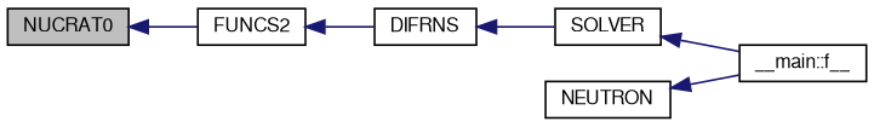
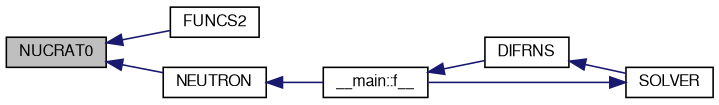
  digraph {
    rankdir=LR
    node [color=black fillcolor=white fontname=FreeSans fontsize=10 shape=record style=filled]
    edge [color=midnightblue dir=back fontname=FreeSans fontsize=10 labelfontname=FreeSans labelfontsize=10 style=solid]
    n1 [fillcolor=grey75 fontcolor=black height=0.2 label=NUCRAT0 width=0.4]
    n2 [height=0.2 label=FUNCS2 width=0.4]
    n3 [height=0.2 label=NEUTRON width=0.4]
    n4 [height=0.2 label=DIFRNS width=0.4]
    n5 [height=0.2 label="__main::f__" width=0.4]
    n6 [height=0.2 label=SOLVER width=0.4]
    n1 -> n2
-   n2 -> n4
+   n1 -> n3
+   n5 -> n4
    n3 -> n5
    n4 -> n6
    n6 -> n5
  }
